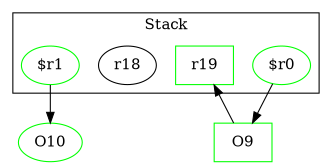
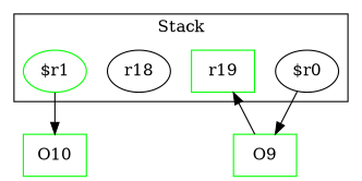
  digraph {
    rankDir=LR
    node [color=green]
    "$r1"
-   "$r0"
+   "$r0" [color=""]
    r18 [color=""]
    r19 [shape=box]
-   O10 [shape=ellipse]
+   O10 [shape=box]
    O9 [shape=box]
    subgraph cluster_1 {
      label=Stack
      "$r1"
      "$r0"
      r18
      r19
    }
    "$r1" -> O10
    "$r0" -> O9
    O9 -> r19
  }
